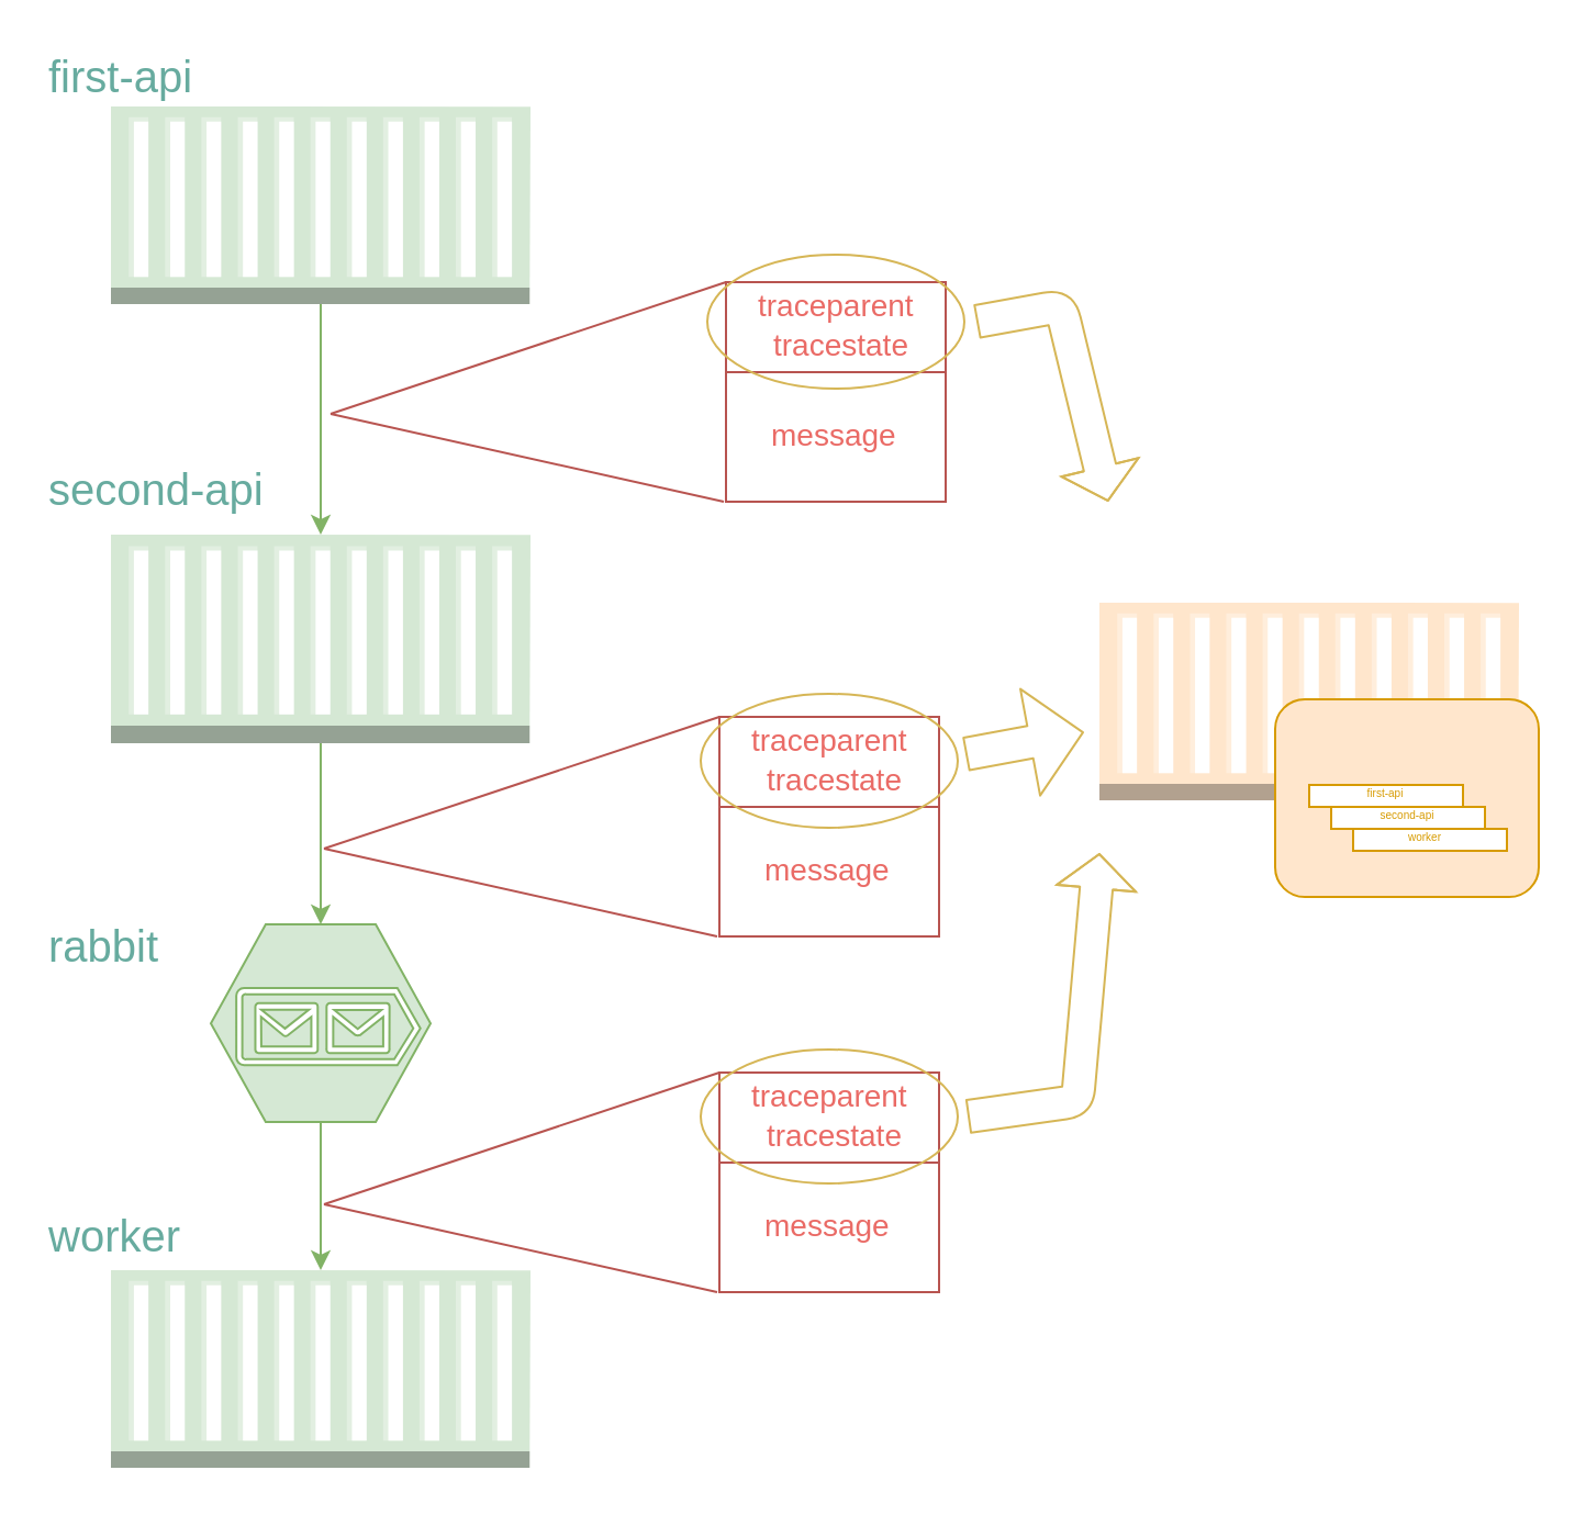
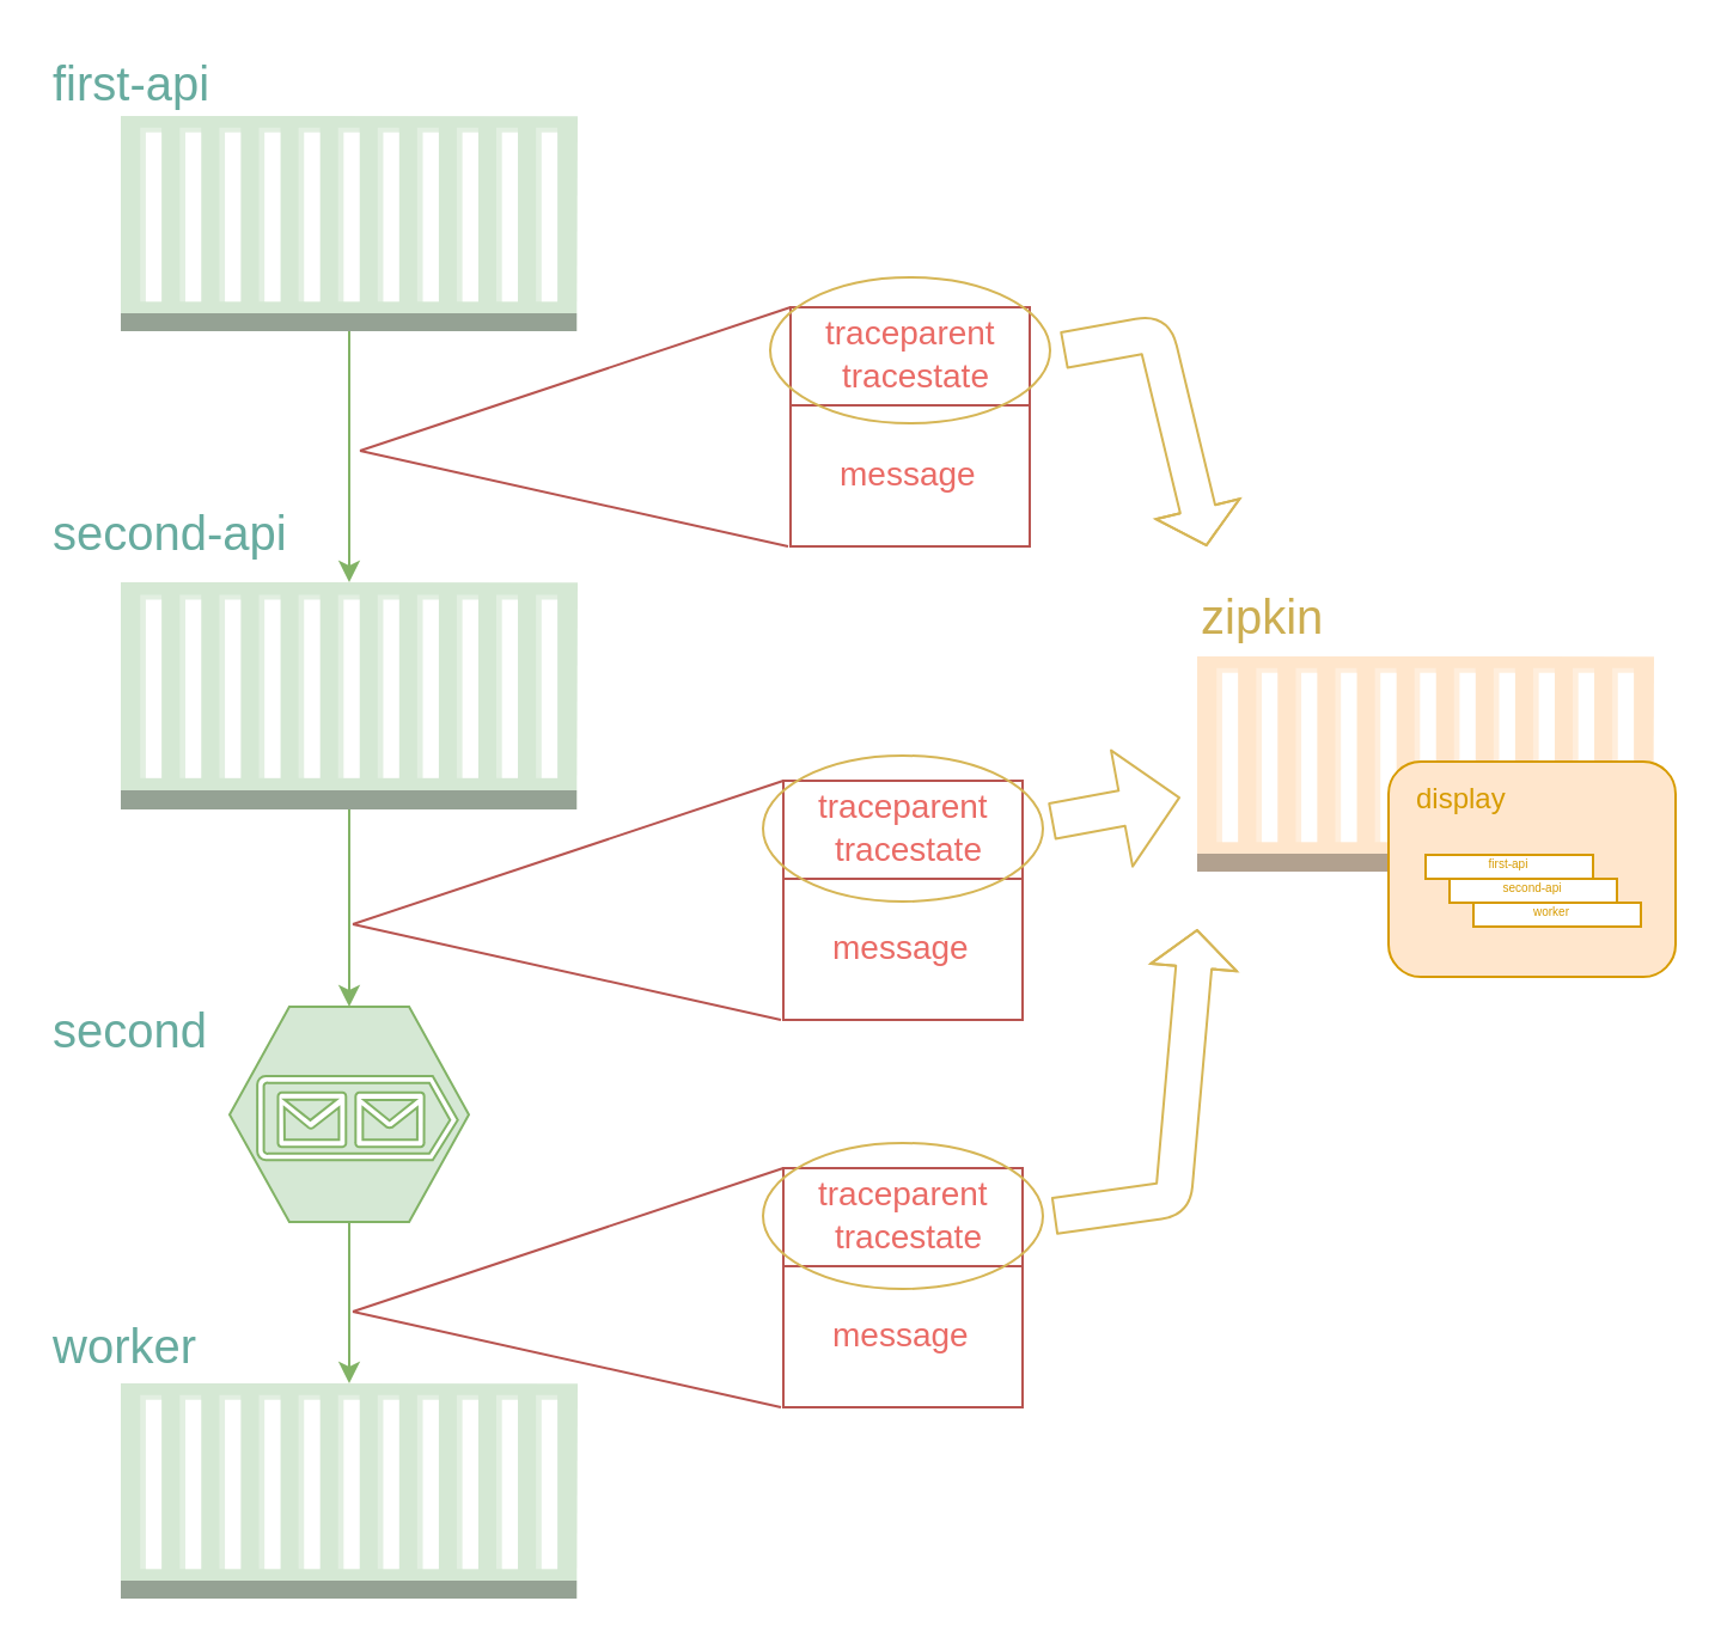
  <mxCell id="0" />
  <mxCell id="1" parent="0" />
  <mxCell id="2" style="rounded=0;orthogonalLoop=1;jettySize=auto;html=1;endArrow=none;endFill=0;fillColor=#f8cecc;strokeColor=#b85450;" parent="1" edge="1"><mxGeometry relative="1" as="geometry"><mxPoint x="150" y="188" as="targetPoint" /><mxPoint x="329" y="228" as="sourcePoint" /></mxGeometry></mxCell>
  <mxCell id="3" value="" style="rounded=0;whiteSpace=wrap;html=1;fillColor=none;strokeColor=#b85450;" parent="1" vertex="1"><mxGeometry x="330" y="128" width="100" height="100" as="geometry" /></mxCell>
  <mxCell id="4" style="edgeStyle=orthogonalEdgeStyle;rounded=0;orthogonalLoop=1;jettySize=auto;html=1;exitX=0.5;exitY=1;exitDx=0;exitDy=0;exitPerimeter=0;entryX=0.5;entryY=0;entryDx=0;entryDy=0;entryPerimeter=0;fillColor=#d5e8d4;strokeColor=#82b366;" parent="1" source="5" target="10" edge="1"><mxGeometry relative="1" as="geometry" /></mxCell>
  <mxCell id="5" value="" style="outlineConnect=0;dashed=0;verticalLabelPosition=bottom;verticalAlign=top;align=center;html=1;shape=mxgraph.aws3.ec2_compute_container;fillColor=#d5e8d4;strokeColor=#82b366;" parent="1" vertex="1"><mxGeometry x="50" y="48" width="191" height="90" as="geometry" /></mxCell>
  <mxCell id="6" style="edgeStyle=orthogonalEdgeStyle;rounded=0;orthogonalLoop=1;jettySize=auto;html=1;exitX=0.5;exitY=1;exitDx=0;exitDy=0;exitPerimeter=0;entryX=0.5;entryY=0;entryDx=0;entryDy=0;entryPerimeter=0;fillColor=#d5e8d4;strokeColor=#82b366;" parent="1" source="7" target="8" edge="1"><mxGeometry relative="1" as="geometry" /></mxCell>
  <mxCell id="7" value="" style="verticalLabelPosition=bottom;html=1;verticalAlign=top;align=center;strokeColor=#82b366;fillColor=#d5e8d4;shape=mxgraph.azure.storage_queue;" parent="1" vertex="1"><mxGeometry x="95.5" y="420.5" width="100" height="90" as="geometry" /></mxCell>
  <mxCell id="8" value="" style="outlineConnect=0;dashed=0;verticalLabelPosition=bottom;verticalAlign=top;align=center;html=1;shape=mxgraph.aws3.ec2_compute_container;fillColor=#d5e8d4;strokeColor=#82b366;" parent="1" vertex="1"><mxGeometry x="50" y="578" width="191" height="90" as="geometry" /></mxCell>
  <mxCell id="9" style="edgeStyle=orthogonalEdgeStyle;rounded=0;orthogonalLoop=1;jettySize=auto;html=1;exitX=0.5;exitY=1;exitDx=0;exitDy=0;exitPerimeter=0;entryX=0.5;entryY=0;entryDx=0;entryDy=0;entryPerimeter=0;fillColor=#d5e8d4;strokeColor=#82b366;" parent="1" source="10" target="7" edge="1"><mxGeometry relative="1" as="geometry" /></mxCell>
  <mxCell id="10" value="" style="outlineConnect=0;dashed=0;verticalLabelPosition=bottom;verticalAlign=top;align=center;html=1;shape=mxgraph.aws3.ec2_compute_container;fillColor=#d5e8d4;strokeColor=#82b366;" parent="1" vertex="1"><mxGeometry x="50" y="243" width="191" height="95" as="geometry" /></mxCell>
  <mxCell id="11" value="&lt;span style=&quot;font-size: 20px&quot;&gt;first-api&lt;/span&gt;" style="text;html=1;resizable=0;points=[];autosize=1;align=left;verticalAlign=top;spacingTop=-4;fontColor=#67AB9F;" parent="1" vertex="1"><mxGeometry x="20" y="20" width="80" height="20" as="geometry" /></mxCell>
  <mxCell id="12" value="&lt;font style=&quot;font-size: 20px&quot;&gt;second-api&lt;/font&gt;" style="text;html=1;resizable=0;points=[];autosize=1;align=left;verticalAlign=top;spacingTop=-4;fontColor=#67AB9F;" parent="1" vertex="1"><mxGeometry x="20" y="208" width="110" height="20" as="geometry" /></mxCell>
  <mxCell id="13" value="&lt;font style=&quot;font-size: 20px&quot;&gt;worker&lt;br&gt;&lt;br&gt;&lt;/font&gt;" style="text;html=1;resizable=0;points=[];autosize=1;align=left;verticalAlign=top;spacingTop=-4;fontColor=#67AB9F;" parent="1" vertex="1"><mxGeometry x="20" y="548" width="80" height="30" as="geometry" /></mxCell>
- <mxCell id="14" value="&lt;span style=&quot;font-size: 20px&quot;&gt;rabbit&lt;/span&gt;" style="text;html=1;resizable=0;points=[];autosize=1;align=left;verticalAlign=top;spacingTop=-4;fontColor=#67AB9F;" parent="1" vertex="1"><mxGeometry x="20" y="416" width="70" height="20" as="geometry" /></mxCell>
+ <mxCell id="14" value="&lt;span style=&quot;font-size: 20px&quot;&gt;second&lt;/span&gt;" style="text;html=1;resizable=0;points=[];autosize=1;align=left;verticalAlign=top;spacingTop=-4;fontColor=#67AB9F;" parent="1" vertex="1"><mxGeometry x="20" y="416" width="70" height="20" as="geometry" /></mxCell>
  <mxCell id="15" value="&lt;font color=&quot;#ea6b66&quot;&gt;&lt;font style=&quot;font-size: 14px&quot;&gt;traceparent&lt;/font&gt;&lt;/font&gt;" style="text;html=1;resizable=0;points=[];autosize=1;align=left;verticalAlign=top;spacingTop=-4;" parent="1" vertex="1"><mxGeometry x="343" y="128" width="90" height="20" as="geometry" /></mxCell>
  <mxCell id="16" value="&lt;font color=&quot;#ea6b66&quot;&gt;&lt;font style=&quot;font-size: 14px&quot;&gt;tracestate&lt;/font&gt;&lt;/font&gt;" style="text;html=1;resizable=0;points=[];autosize=1;align=left;verticalAlign=top;spacingTop=-4;" parent="1" vertex="1"><mxGeometry x="350" y="146" width="80" height="20" as="geometry" /></mxCell>
  <mxCell id="17" value="" style="endArrow=none;html=1;exitX=0;exitY=0.5;exitDx=0;exitDy=0;fillColor=#f8cecc;strokeColor=#b85450;" parent="1" edge="1"><mxGeometry width="50" height="50" relative="1" as="geometry"><mxPoint x="330" y="169" as="sourcePoint" /><mxPoint x="430" y="169" as="targetPoint" /></mxGeometry></mxCell>
  <mxCell id="18" value="&lt;font color=&quot;#ea6b66&quot;&gt;&lt;font style=&quot;font-size: 14px&quot;&gt;message&lt;/font&gt;&lt;/font&gt;" style="text;html=1;resizable=0;points=[];autosize=1;align=left;verticalAlign=top;spacingTop=-4;" parent="1" vertex="1"><mxGeometry x="349" y="187" width="70" height="20" as="geometry" /></mxCell>
  <mxCell id="19" value="" style="endArrow=none;html=1;entryX=0;entryY=0;entryDx=0;entryDy=0;entryPerimeter=0;fillColor=#f8cecc;strokeColor=#b85450;" parent="1" target="3" edge="1"><mxGeometry width="50" height="50" relative="1" as="geometry"><mxPoint x="150" y="188" as="sourcePoint" /><mxPoint x="350" y="478" as="targetPoint" /></mxGeometry></mxCell>
  <mxCell id="20" style="rounded=0;orthogonalLoop=1;jettySize=auto;html=1;endArrow=none;endFill=0;fillColor=#f8cecc;strokeColor=#b85450;" parent="1" edge="1"><mxGeometry relative="1" as="geometry"><mxPoint x="147" y="386" as="targetPoint" /><mxPoint x="326" y="426" as="sourcePoint" /></mxGeometry></mxCell>
  <mxCell id="21" value="" style="rounded=0;whiteSpace=wrap;html=1;fillColor=none;strokeColor=#b85450;" parent="1" vertex="1"><mxGeometry x="327" y="326" width="100" height="100" as="geometry" /></mxCell>
  <mxCell id="22" value="&lt;font color=&quot;#ea6b66&quot;&gt;&lt;font style=&quot;font-size: 14px&quot;&gt;traceparent&lt;/font&gt;&lt;/font&gt;" style="text;html=1;resizable=0;points=[];autosize=1;align=left;verticalAlign=top;spacingTop=-4;" parent="1" vertex="1"><mxGeometry x="340" y="326" width="90" height="20" as="geometry" /></mxCell>
  <mxCell id="23" value="&lt;font color=&quot;#ea6b66&quot;&gt;&lt;font style=&quot;font-size: 14px&quot;&gt;tracestate&lt;/font&gt;&lt;/font&gt;" style="text;html=1;resizable=0;points=[];autosize=1;align=left;verticalAlign=top;spacingTop=-4;" parent="1" vertex="1"><mxGeometry x="347" y="344" width="80" height="20" as="geometry" /></mxCell>
  <mxCell id="24" value="" style="endArrow=none;html=1;exitX=0;exitY=0.5;exitDx=0;exitDy=0;fillColor=#f8cecc;strokeColor=#b85450;" parent="1" edge="1"><mxGeometry width="50" height="50" relative="1" as="geometry"><mxPoint x="327" y="367" as="sourcePoint" /><mxPoint x="427" y="367" as="targetPoint" /></mxGeometry></mxCell>
  <mxCell id="25" value="&lt;font color=&quot;#ea6b66&quot;&gt;&lt;font style=&quot;font-size: 14px&quot;&gt;message&lt;/font&gt;&lt;/font&gt;" style="text;html=1;resizable=0;points=[];autosize=1;align=left;verticalAlign=top;spacingTop=-4;" parent="1" vertex="1"><mxGeometry x="346" y="385" width="70" height="20" as="geometry" /></mxCell>
  <mxCell id="26" value="" style="endArrow=none;html=1;entryX=0;entryY=0;entryDx=0;entryDy=0;entryPerimeter=0;fillColor=#f8cecc;strokeColor=#b85450;" parent="1" target="21" edge="1"><mxGeometry width="50" height="50" relative="1" as="geometry"><mxPoint x="147" y="386" as="sourcePoint" /><mxPoint x="347" y="676" as="targetPoint" /></mxGeometry></mxCell>
  <mxCell id="27" style="rounded=0;orthogonalLoop=1;jettySize=auto;html=1;endArrow=none;endFill=0;fillColor=#f8cecc;strokeColor=#b85450;" parent="1" edge="1"><mxGeometry relative="1" as="geometry"><mxPoint x="147" y="548" as="targetPoint" /><mxPoint x="326" y="588" as="sourcePoint" /></mxGeometry></mxCell>
  <mxCell id="28" value="" style="rounded=0;whiteSpace=wrap;html=1;fillColor=none;strokeColor=#b85450;" parent="1" vertex="1"><mxGeometry x="327" y="488" width="100" height="100" as="geometry" /></mxCell>
  <mxCell id="29" value="&lt;font color=&quot;#ea6b66&quot;&gt;&lt;font style=&quot;font-size: 14px&quot;&gt;traceparent&lt;/font&gt;&lt;/font&gt;" style="text;html=1;resizable=0;points=[];autosize=1;align=left;verticalAlign=top;spacingTop=-4;" parent="1" vertex="1"><mxGeometry x="340" y="488" width="90" height="20" as="geometry" /></mxCell>
  <mxCell id="30" value="&lt;font color=&quot;#ea6b66&quot;&gt;&lt;font style=&quot;font-size: 14px&quot;&gt;tracestate&lt;/font&gt;&lt;/font&gt;" style="text;html=1;resizable=0;points=[];autosize=1;align=left;verticalAlign=top;spacingTop=-4;" parent="1" vertex="1"><mxGeometry x="347" y="506" width="80" height="20" as="geometry" /></mxCell>
  <mxCell id="31" value="" style="endArrow=none;html=1;exitX=0;exitY=0.5;exitDx=0;exitDy=0;fillColor=#f8cecc;strokeColor=#b85450;" parent="1" edge="1"><mxGeometry width="50" height="50" relative="1" as="geometry"><mxPoint x="327" y="529" as="sourcePoint" /><mxPoint x="427" y="529" as="targetPoint" /></mxGeometry></mxCell>
  <mxCell id="32" value="&lt;font color=&quot;#ea6b66&quot;&gt;&lt;font style=&quot;font-size: 14px&quot;&gt;message&lt;/font&gt;&lt;/font&gt;" style="text;html=1;resizable=0;points=[];autosize=1;align=left;verticalAlign=top;spacingTop=-4;" parent="1" vertex="1"><mxGeometry x="346" y="547" width="70" height="20" as="geometry" /></mxCell>
  <mxCell id="33" value="" style="endArrow=none;html=1;entryX=0;entryY=0;entryDx=0;entryDy=0;entryPerimeter=0;fillColor=#f8cecc;strokeColor=#b85450;" parent="1" target="28" edge="1"><mxGeometry width="50" height="50" relative="1" as="geometry"><mxPoint x="147" y="548" as="sourcePoint" /><mxPoint x="347" y="838" as="targetPoint" /></mxGeometry></mxCell>
  <mxCell id="34" value="" style="outlineConnect=0;dashed=0;verticalLabelPosition=bottom;verticalAlign=top;align=center;html=1;shape=mxgraph.aws3.ec2_compute_container;fillColor=#ffe6cc;strokeColor=#d79b00;" parent="1" vertex="1"><mxGeometry x="500" y="274" width="191" height="90" as="geometry" /></mxCell>
+ <mxCell id="35" value="&lt;span style=&quot;font-size: 20px&quot;&gt;&lt;font color=&quot;#ccae52&quot;&gt;zipkin&lt;/font&gt;&lt;/span&gt;" style="text;html=1;resizable=0;points=[];autosize=1;align=left;verticalAlign=top;spacingTop=-4;fontColor=#67AB9F;" parent="1" vertex="1"><mxGeometry x="500" y="243" width="70" height="20" as="geometry" /></mxCell>
  <mxCell id="36" value="" style="ellipse;whiteSpace=wrap;html=1;fillColor=none;strokeColor=#d6b656;" parent="1" vertex="1"><mxGeometry x="318.5" y="477.5" width="117" height="61" as="geometry" /></mxCell>
  <mxCell id="37" value="" style="ellipse;whiteSpace=wrap;html=1;fillColor=none;strokeColor=#d6b656;" parent="1" vertex="1"><mxGeometry x="318.5" y="315.5" width="117" height="61" as="geometry" /></mxCell>
  <mxCell id="38" value="" style="ellipse;whiteSpace=wrap;html=1;fillColor=none;strokeColor=#d6b656;" parent="1" vertex="1"><mxGeometry x="321.5" y="115.5" width="117" height="61" as="geometry" /></mxCell>
  <mxCell id="39" value="" style="shape=flexArrow;endArrow=classic;html=1;width=15;endSize=4.867;fillColor=none;strokeColor=#d6b656;" parent="1" edge="1"><mxGeometry width="50" height="50" relative="1" as="geometry"><mxPoint x="440" y="508" as="sourcePoint" /><mxPoint x="500" y="388" as="targetPoint" /><Array as="points"><mxPoint x="490" y="501" /></Array></mxGeometry></mxCell>
  <mxCell id="40" value="" style="shape=flexArrow;endArrow=classic;html=1;width=15;endSize=4.867;fillColor=none;strokeColor=#d6b656;" parent="1" edge="1"><mxGeometry width="50" height="50" relative="1" as="geometry"><mxPoint x="444" y="146" as="sourcePoint" /><mxPoint x="504" y="228" as="targetPoint" /><Array as="points"><mxPoint x="482.5" y="139" /></Array></mxGeometry></mxCell>
  <mxCell id="41" value="" style="shape=flexArrow;endArrow=classic;html=1;width=15;endSize=7.8;fillColor=none;strokeColor=#d6b656;endWidth=33.333;" parent="1" edge="1"><mxGeometry width="50" height="50" relative="1" as="geometry"><mxPoint x="439" y="343" as="sourcePoint" /><mxPoint x="493" y="333" as="targetPoint" /><Array as="points" /></mxGeometry></mxCell>
  <mxCell id="42" value="" style="rounded=1;whiteSpace=wrap;html=1;fillColor=#ffe6cc;strokeColor=#d79b00;" parent="1" vertex="1"><mxGeometry x="580" y="318" width="120" height="90" as="geometry" /></mxCell>
+ <mxCell id="43" value="&lt;font color=&quot;#d79b00&quot;&gt;display&lt;/font&gt;" style="text;html=1;resizable=0;points=[];autosize=1;align=left;verticalAlign=top;spacingTop=-4;" parent="1" vertex="1"><mxGeometry x="590" y="324" width="50" height="20" as="geometry" /></mxCell>
  <mxCell id="44" value="" style="rounded=0;whiteSpace=wrap;html=1;fillColor=#ffffff;strokeColor=#d79b00;" parent="1" vertex="1"><mxGeometry x="595.5" y="357" width="70" height="10" as="geometry" /></mxCell>
  <mxCell id="45" value="" style="rounded=0;whiteSpace=wrap;html=1;fillColor=#ffffff;strokeColor=#d79b00;" parent="1" vertex="1"><mxGeometry x="605.5" y="367" width="70" height="10" as="geometry" /></mxCell>
  <mxCell id="46" value="" style="rounded=0;whiteSpace=wrap;html=1;fillColor=#ffffff;strokeColor=#d79b00;" parent="1" vertex="1"><mxGeometry x="615.5" y="377" width="70" height="10" as="geometry" /></mxCell>
  <mxCell id="47" style="edgeStyle=none;shape=flexArrow;rounded=0;orthogonalLoop=1;jettySize=auto;html=1;exitX=0.5;exitY=1;exitDx=0;exitDy=0;endArrow=none;endFill=0;fillColor=none;" parent="1" source="46" target="46" edge="1"><mxGeometry relative="1" as="geometry" /></mxCell>
  <mxCell id="48" value="&lt;font style=&quot;font-size: 5px ; line-height: 90%&quot; color=&quot;#d79b00&quot;&gt;first-api&lt;/font&gt;" style="text;html=1;strokeColor=none;fillColor=none;align=center;verticalAlign=middle;whiteSpace=wrap;rounded=0;" parent="1" vertex="1"><mxGeometry x="613" y="354" width="35" height="10" as="geometry" /></mxCell>
  <mxCell id="49" value="&lt;font style=&quot;font-size: 5px ; line-height: 90%&quot; color=&quot;#d79b00&quot;&gt;second-api&lt;/font&gt;" style="text;html=1;strokeColor=none;fillColor=none;align=center;verticalAlign=middle;whiteSpace=wrap;rounded=0;" parent="1" vertex="1"><mxGeometry x="623" y="364" width="35" height="10" as="geometry" /></mxCell>
  <mxCell id="50" value="&lt;font style=&quot;font-size: 5px ; line-height: 90%&quot; color=&quot;#d79b00&quot;&gt;worker&lt;/font&gt;" style="text;html=1;strokeColor=none;fillColor=none;align=center;verticalAlign=middle;whiteSpace=wrap;rounded=0;" parent="1" vertex="1"><mxGeometry x="630.5" y="374" width="35" height="10" as="geometry" /></mxCell>
